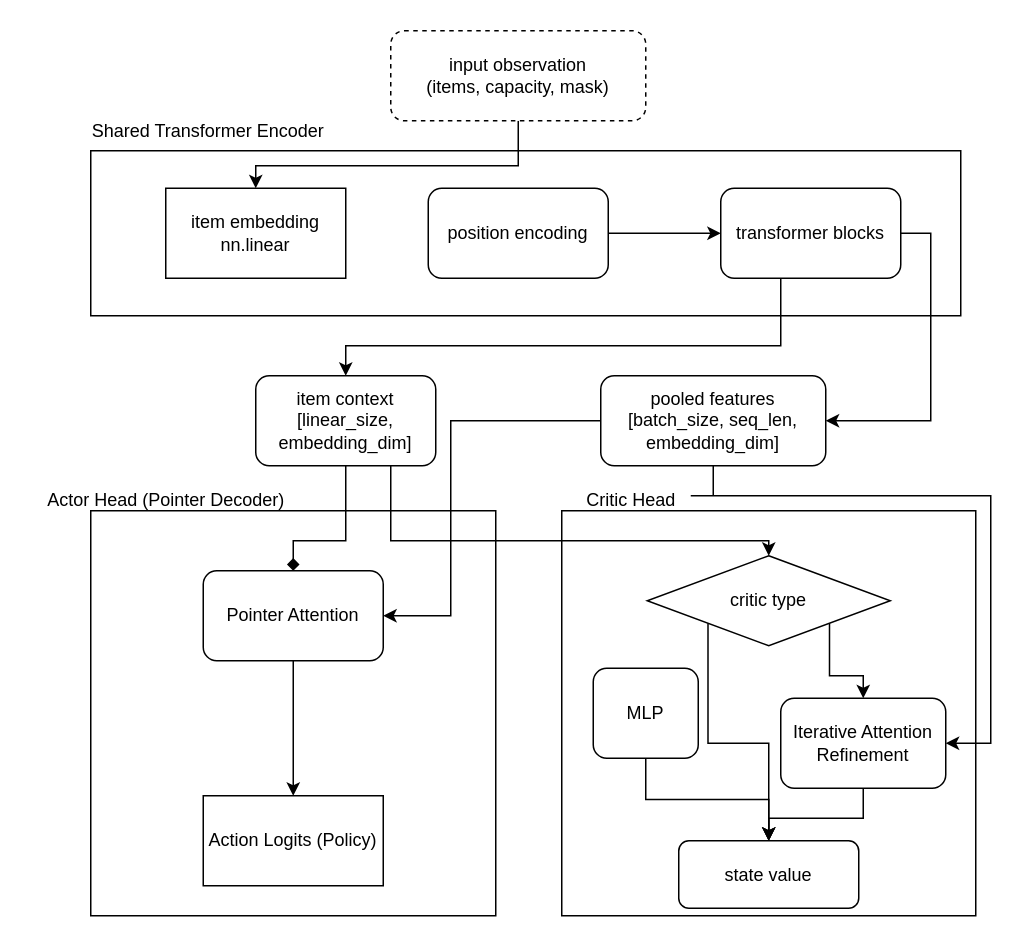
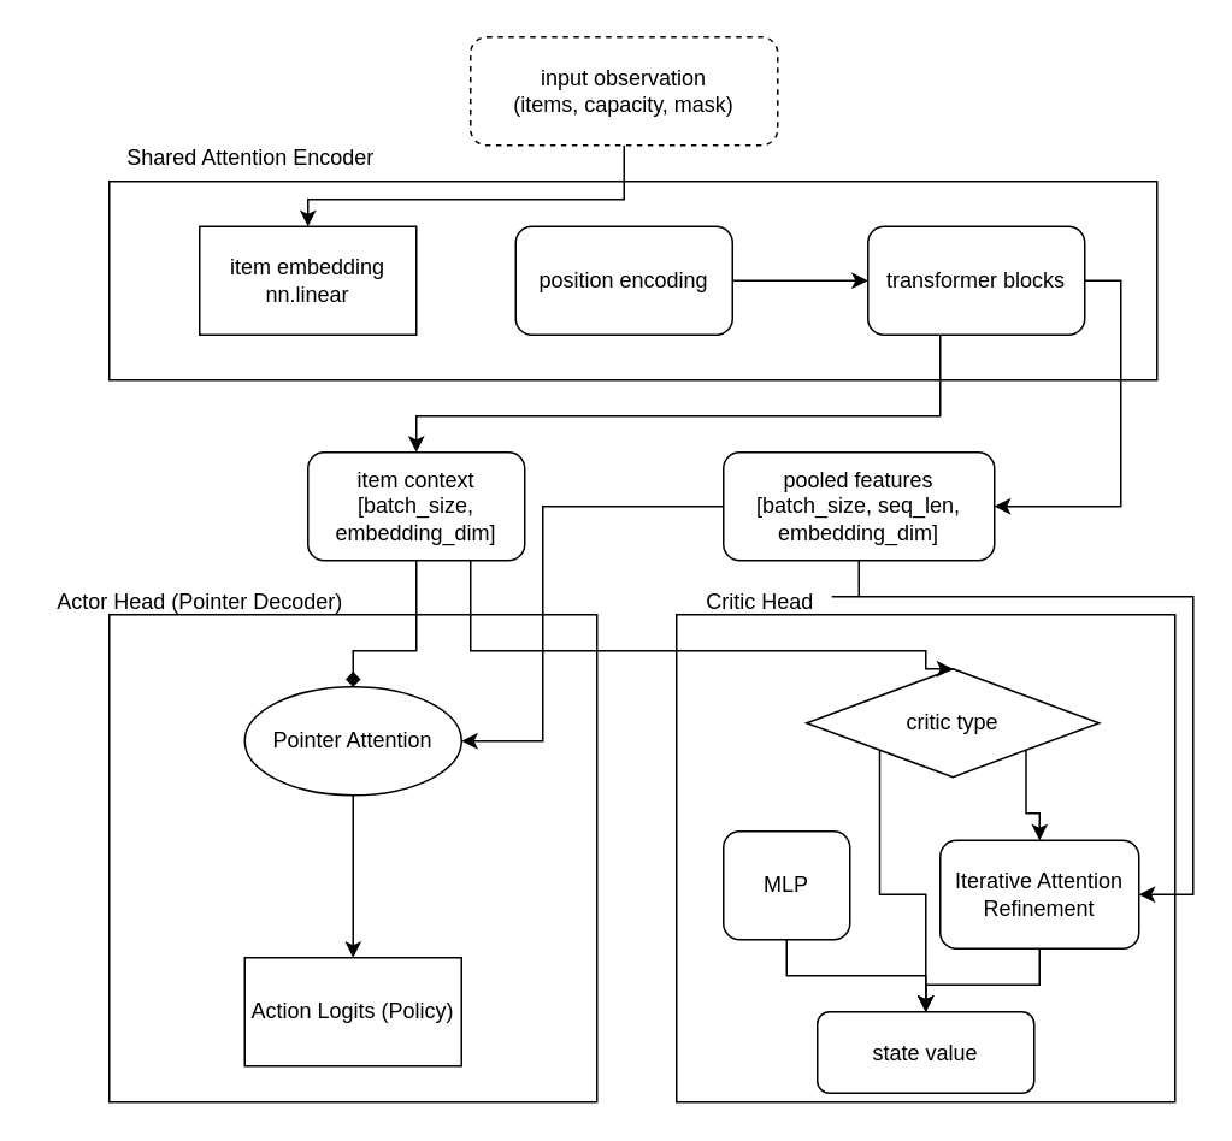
  <mxCell id="0" />
  <mxCell id="1" parent="0" />
  <mxCell id="2" value="" style="rounded=0;whiteSpace=wrap;html=1;" vertex="1" parent="1"><mxGeometry x="60" y="100" width="580" height="110" as="geometry" /></mxCell>
  <mxCell id="3" style="edgeStyle=orthogonalEdgeStyle;rounded=0;orthogonalLoop=1;jettySize=auto;html=1;exitX=0.5;exitY=1;exitDx=0;exitDy=0;entryX=0.5;entryY=0;entryDx=0;entryDy=0;" edge="1" parent="1" source="4" target="5"><mxGeometry relative="1" as="geometry"><Array as="points"><mxPoint x="345" y="110" /><mxPoint x="170" y="110" /></Array></mxGeometry></mxCell>
  <mxCell id="4" value="input observation&lt;br&gt;(items, capacity, mask)" style="rounded=1;whiteSpace=wrap;html=1;dashed=1;" vertex="1" parent="1"><mxGeometry x="260" y="20" width="170" height="60" as="geometry" /></mxCell>
  <mxCell id="5" value="item embedding&lt;div&gt;nn.linear&lt;/div&gt;" style="whiteSpace=wrap;html=1;rounded=0;" vertex="1" parent="1"><mxGeometry x="110" y="125" width="120" height="60" as="geometry" /></mxCell>
  <mxCell id="6" style="edgeStyle=orthogonalEdgeStyle;rounded=0;orthogonalLoop=1;jettySize=auto;html=1;exitX=1;exitY=0.5;exitDx=0;exitDy=0;entryX=0;entryY=0.5;entryDx=0;entryDy=0;" edge="1" parent="1" source="7" target="10"><mxGeometry relative="1" as="geometry" /></mxCell>
  <mxCell id="7" value="position encoding" style="rounded=1;whiteSpace=wrap;html=1;" vertex="1" parent="1"><mxGeometry x="285" y="125" width="120" height="60" as="geometry" /></mxCell>
  <mxCell id="8" style="edgeStyle=orthogonalEdgeStyle;rounded=0;orthogonalLoop=1;jettySize=auto;html=1;exitX=0.5;exitY=1;exitDx=0;exitDy=0;entryX=0.5;entryY=0;entryDx=0;entryDy=0;" edge="1" parent="1" source="10" target="11"><mxGeometry relative="1" as="geometry"><Array as="points"><mxPoint x="520" y="230" /><mxPoint x="230" y="230" /></Array></mxGeometry></mxCell>
  <mxCell id="9" style="edgeStyle=orthogonalEdgeStyle;rounded=0;orthogonalLoop=1;jettySize=auto;html=1;exitX=1;exitY=0.5;exitDx=0;exitDy=0;entryX=1;entryY=0.5;entryDx=0;entryDy=0;" edge="1" parent="1" source="10" target="12"><mxGeometry relative="1" as="geometry" /></mxCell>
  <mxCell id="10" value="transformer blocks" style="rounded=1;whiteSpace=wrap;html=1;" vertex="1" parent="1"><mxGeometry x="480" y="125" width="120" height="60" as="geometry" /></mxCell>
- <mxCell id="11" value="item context&lt;div&gt;[linear_size, embedding_dim]&lt;/div&gt;" style="rounded=1;whiteSpace=wrap;html=1;" vertex="1" parent="1"><mxGeometry x="170" y="250" width="120" height="60" as="geometry" /></mxCell>
+ <mxCell id="11" value="item context&lt;div&gt;[batch_size, embedding_dim]&lt;/div&gt;" style="rounded=1;whiteSpace=wrap;html=1;" vertex="1" parent="1"><mxGeometry x="170" y="250" width="120" height="60" as="geometry" /></mxCell>
  <mxCell id="12" value="pooled features&lt;div&gt;[batch_size, seq_len, embedding_dim]&lt;/div&gt;" style="rounded=1;whiteSpace=wrap;html=1;" vertex="1" parent="1"><mxGeometry x="400" y="250" width="150" height="60" as="geometry" /></mxCell>
  <mxCell id="13" value="" style="rounded=0;whiteSpace=wrap;html=1;" vertex="1" parent="1"><mxGeometry x="60" y="340" width="270" height="270" as="geometry" /></mxCell>
  <mxCell id="14" value="" style="rounded=0;whiteSpace=wrap;html=1;" vertex="1" parent="1"><mxGeometry x="374" y="340" width="276" height="270" as="geometry" /></mxCell>
  <mxCell id="15" style="edgeStyle=orthogonalEdgeStyle;rounded=0;orthogonalLoop=1;jettySize=auto;html=1;exitX=0.5;exitY=1;exitDx=0;exitDy=0;entryX=0.5;entryY=0;entryDx=0;entryDy=0;" edge="1" parent="1" source="16" target="17"><mxGeometry relative="1" as="geometry" /></mxCell>
- <mxCell id="16" value="Pointer Attention" style="rounded=1;whiteSpace=wrap;html=1;" vertex="1" parent="1"><mxGeometry x="135" y="380" width="120" height="60" as="geometry" /></mxCell>
+ <mxCell id="16" value="Pointer Attention" style="ellipse;whiteSpace=wrap;html=1;" vertex="1" parent="1"><mxGeometry x="135" y="380" width="120" height="60" as="geometry" /></mxCell>
  <mxCell id="17" value="Action Logits (Policy)" style="whiteSpace=wrap;html=1;rounded=0;" vertex="1" parent="1"><mxGeometry x="135" y="530" width="120" height="60" as="geometry" /></mxCell>
  <mxCell id="18" style="edgeStyle=orthogonalEdgeStyle;rounded=0;orthogonalLoop=1;jettySize=auto;html=1;exitX=0;exitY=1;exitDx=0;exitDy=0;" edge="1" parent="1" source="20" target="25"><mxGeometry relative="1" as="geometry" /></mxCell>
  <mxCell id="19" style="edgeStyle=orthogonalEdgeStyle;rounded=0;orthogonalLoop=1;jettySize=auto;html=1;exitX=1;exitY=1;exitDx=0;exitDy=0;" edge="1" parent="1" source="20" target="24"><mxGeometry relative="1" as="geometry" /></mxCell>
- <mxCell id="20" value="critic type" style="rhombus;whiteSpace=wrap;html=1;" vertex="1" parent="1"><mxGeometry x="431" y="370" width="162" height="60" as="geometry" /></mxCell>
+ <mxCell id="20" value="critic type" style="rhombus;whiteSpace=wrap;html=1;" vertex="1" parent="1"><mxGeometry x="446" y="370" width="162" height="60" as="geometry" /></mxCell>
  <mxCell id="21" style="edgeStyle=orthogonalEdgeStyle;rounded=0;orthogonalLoop=1;jettySize=auto;html=1;exitX=0.5;exitY=1;exitDx=0;exitDy=0;entryX=0.5;entryY=0;entryDx=0;entryDy=0;" edge="1" parent="1" source="22" target="25"><mxGeometry relative="1" as="geometry" /></mxCell>
- <mxCell id="22" value="MLP" style="rounded=1;whiteSpace=wrap;html=1;" vertex="1" parent="1"><mxGeometry x="395" y="445" width="70" height="60" as="geometry" /></mxCell>
+ <mxCell id="22" value="MLP" style="rounded=1;whiteSpace=wrap;html=1;" vertex="1" parent="1"><mxGeometry x="400" y="460" width="70" height="60" as="geometry" /></mxCell>
  <mxCell id="23" style="edgeStyle=orthogonalEdgeStyle;rounded=0;orthogonalLoop=1;jettySize=auto;html=1;exitX=0.5;exitY=1;exitDx=0;exitDy=0;entryX=0.5;entryY=0;entryDx=0;entryDy=0;" edge="1" parent="1" source="24" target="25"><mxGeometry relative="1" as="geometry" /></mxCell>
  <mxCell id="24" value="Iterative Attention Refinement" style="rounded=1;whiteSpace=wrap;html=1;" vertex="1" parent="1"><mxGeometry x="520" y="465" width="110" height="60" as="geometry" /></mxCell>
  <mxCell id="25" value="state value" style="rounded=1;whiteSpace=wrap;html=1;" vertex="1" parent="1"><mxGeometry x="452" y="560" width="120" height="45" as="geometry" /></mxCell>
- <mxCell id="26" value="Shared Transformer Encoder" style="text;html=1;align=center;verticalAlign=middle;resizable=0;points=[];autosize=1;strokeColor=none;fillColor=none;" vertex="1" parent="1"><mxGeometry x="48" y="72" width="180" height="30" as="geometry" /></mxCell>
+ <mxCell id="26" value="Shared Attention Encoder" style="text;html=1;align=center;verticalAlign=middle;resizable=0;points=[];autosize=1;strokeColor=none;fillColor=none;" vertex="1" parent="1"><mxGeometry x="48" y="72" width="180" height="30" as="geometry" /></mxCell>
  <mxCell id="27" value="Actor Head (Pointer Decoder)" style="text;html=1;align=center;verticalAlign=middle;resizable=0;points=[];autosize=1;strokeColor=none;fillColor=none;" vertex="1" parent="1"><mxGeometry x="20" y="318" width="180" height="30" as="geometry" /></mxCell>
  <mxCell id="28" value="Critic Head" style="text;html=1;align=center;verticalAlign=middle;resizable=0;points=[];autosize=1;strokeColor=none;fillColor=none;" vertex="1" parent="1"><mxGeometry x="380" y="318" width="80" height="30" as="geometry" /></mxCell>
  <mxCell id="29" style="edgeStyle=orthogonalEdgeStyle;rounded=0;orthogonalLoop=1;jettySize=auto;html=1;exitX=0.5;exitY=1;exitDx=0;exitDy=0;endArrow=diamond;" edge="1" parent="1" source="11" target="16"><mxGeometry relative="1" as="geometry"><Array as="points"><mxPoint x="230" y="360" /><mxPoint x="195" y="360" /></Array></mxGeometry></mxCell>
  <mxCell id="30" style="edgeStyle=orthogonalEdgeStyle;rounded=0;orthogonalLoop=1;jettySize=auto;html=1;exitX=0;exitY=0.5;exitDx=0;exitDy=0;entryX=1;entryY=0.5;entryDx=0;entryDy=0;" edge="1" parent="1" source="12" target="16"><mxGeometry relative="1" as="geometry"><Array as="points"><mxPoint x="300" y="280" /><mxPoint x="300" y="410" /></Array></mxGeometry></mxCell>
  <mxCell id="31" style="edgeStyle=orthogonalEdgeStyle;rounded=0;orthogonalLoop=1;jettySize=auto;html=1;exitX=0.75;exitY=1;exitDx=0;exitDy=0;entryX=0.5;entryY=0;entryDx=0;entryDy=0;" edge="1" parent="1" source="11" target="20"><mxGeometry relative="1" as="geometry"><Array as="points"><mxPoint x="260" y="360" /><mxPoint x="512" y="360" /></Array></mxGeometry></mxCell>
  <mxCell id="32" style="edgeStyle=orthogonalEdgeStyle;rounded=0;orthogonalLoop=1;jettySize=auto;html=1;exitX=0.5;exitY=1;exitDx=0;exitDy=0;entryX=1;entryY=0.5;entryDx=0;entryDy=0;" edge="1" parent="1" source="12" target="24"><mxGeometry relative="1" as="geometry"><Array as="points"><mxPoint x="460" y="330" /><mxPoint x="660" y="330" /><mxPoint x="660" y="490" /></Array></mxGeometry></mxCell>
